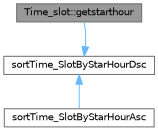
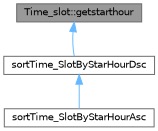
  digraph {
    rankdir=TB
    node [color=grey40 fillcolor=white fontname=Helvetica fontsize=10 shape=box style=filled]
    edge [color=steelblue1 dir=back fontname=Helvetica fontsize=10 labelfontname=Helvetica labelfontsize=10 style=solid]
    n1 [color=gray40 fillcolor=grey60 fontcolor=black height=0.2 label="Time_slot::getstarthour" width=0.4]
    n2 [height=0.2 label=sortTime_SlotByStarHourDsc width=0.4]
    n3 [height=0.2 label=sortTime_SlotByStarHourAsc width=0.4]
-   n2 -> n1
+   n1 -> n2
    n2 -> n3
  }
